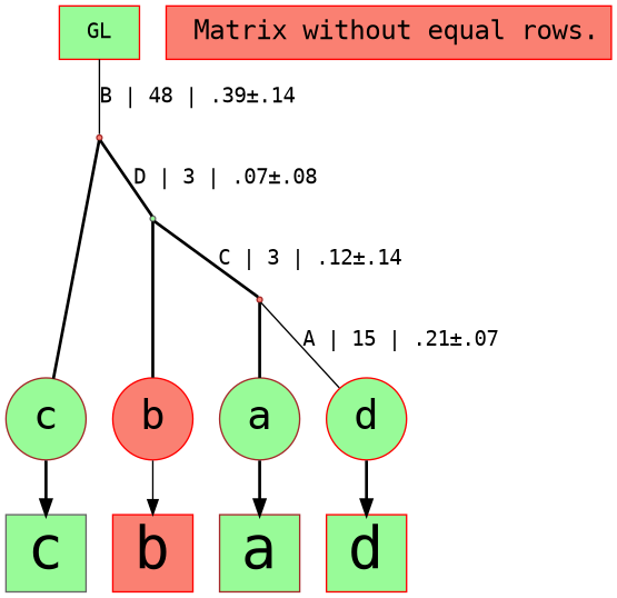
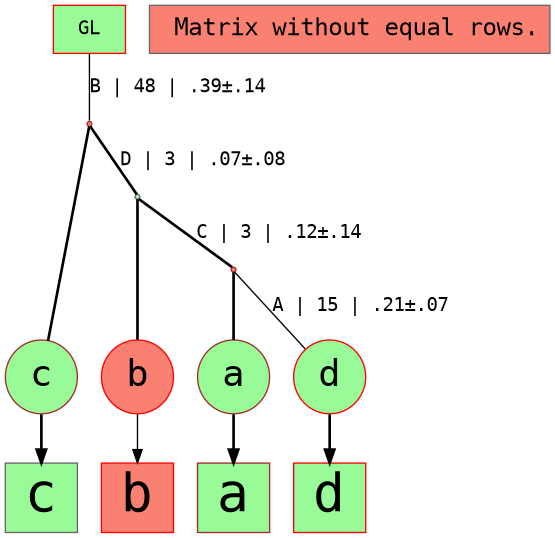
  digraph {
    fontname="DejaVu Sans Mono"
    node [fillcolor=palegreen shape=box style=filled color=brown fontname="DejaVu Sans Mono"]
    edge [arrowhead=none style=bold fontname="DejaVu Sans Mono"]
    n1 [fontsize=28 label=a shape=oval]
    n2 [fillcolor=salmon fontsize=28 label=b shape=oval color=red]
    n3 [fontsize=28 label=c shape=oval]
    n4 [fontsize=28 label=d shape=oval color=red]
    n5 [fontsize=40 label=a]
    n6 [fontsize=40 label=b fillcolor=salmon color=red]
    n7 [fontsize=40 label=c color=gray40]
    n8 [fontsize=40 label=d color=red]
-   n9 [fontsize=18 label=" Matrix without equal rows." fillcolor=salmon color=red]
+   n9 [fontsize=18 label=" Matrix without equal rows." fillcolor=salmon color=gray40]
    Int1 [fillcolor=salmon shape=point]
    Int2 [shape=point color=gray40]
    Int3 [fillcolor=salmon shape=point]
    n13 [label=GL color=red]
    subgraph sub_1 {
      rank=same
      n1
      n2
      n3
      n4
    }
    n1 -> n5 [arrowhead=normal]
    n2 -> n6 [arrowhead=normal style=solid]
    n3 -> n7 [arrowhead=normal]
    n4 -> n8 [arrowhead=normal]
    Int1 -> n1
    Int1 -> n4 [label="A | 15 | .21±.07" style=solid]
    Int2 -> n2
    Int2 -> Int1 [label="C | 3 | .12±.14"]
    Int3 -> n3
    Int3 -> Int2 [label="D | 3 | .07±.08"]
    n13 -> Int3 [label="B | 48 | .39±.14" style=solid]
  }
